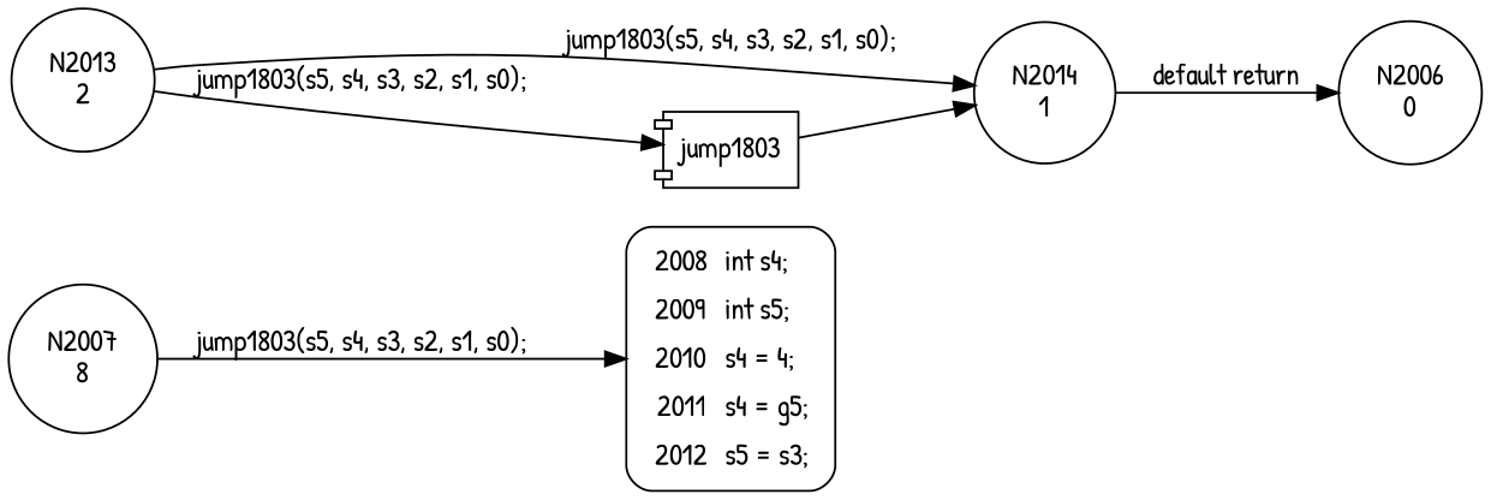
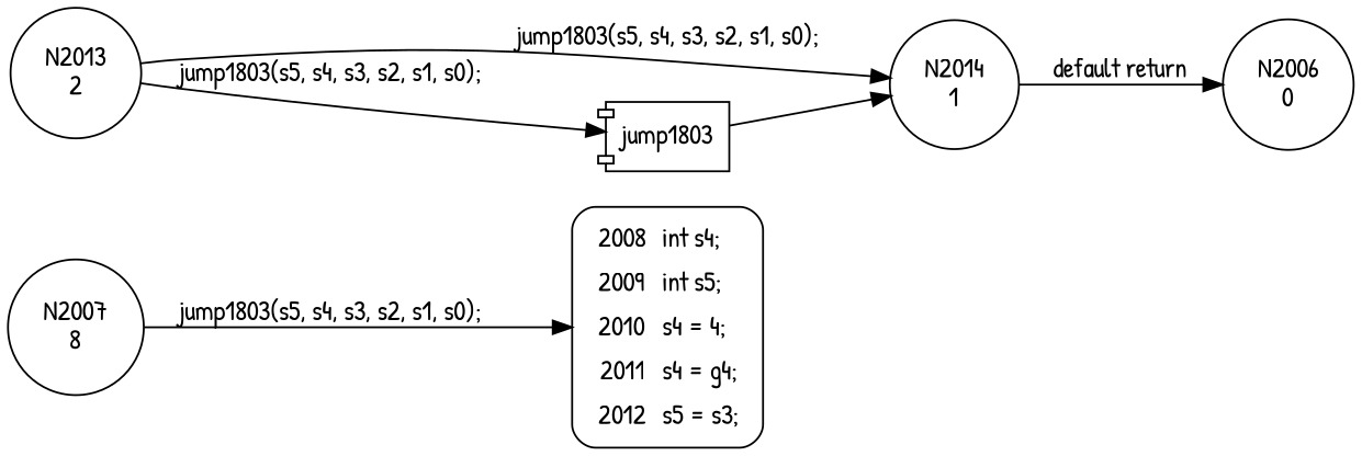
  digraph {
    fontname="Patrick Hand"
    rankdir=LR
    node [fontname="Patrick Hand" shape=circle]
    edge [fontname="Patrick Hand"]
    n1 [label="N2007\n8"]
-   n2 [fillcolor=white label=<<table border="0" cellborder="0" cellpadding="3" bgcolor="white"><tr><td align="right">2008</td><td align="left">int s4;</td></tr><tr><td align="right">2009</td><td align="left">int s5;</td></tr><tr><td align="right">2010</td><td align="left">s4 = 4;</td></tr><tr><td align="right">2011</td><td align="left">s4 = g5;</td></tr><tr><td align="right">2012</td><td align="left">s5 = s3;</td></tr></table>> penwidth=1 shape=Mrecord style="filled,bold"]
+   n2 [fillcolor=white label=<<table border="0" cellborder="0" cellpadding="3" bgcolor="white"><tr><td align="right">2008</td><td align="left">int s4;</td></tr><tr><td align="right">2009</td><td align="left">int s5;</td></tr><tr><td align="right">2010</td><td align="left">s4 = 4;</td></tr><tr><td align="right">2011</td><td align="left">s4 = g4;</td></tr><tr><td align="right">2012</td><td align="left">s5 = s3;</td></tr></table>> penwidth=1 shape=Mrecord style="filled,bold"]
    n3 [label="N2013\n2"]
    n4 [label="N2014\n1"]
    n5 [label=jump1803 shape=component]
    n6 [label="N2006\n0"]
    n1 -> n2 [label="jump1803(s5, s4, s3, s2, s1, s0);"]
    n3 -> n4 [label="jump1803(s5, s4, s3, s2, s1, s0);"]
    n3 -> n5 [label="jump1803(s5, s4, s3, s2, s1, s0);"]
    n4 -> n6 [label="default return"]
    n5 -> n4
  }
